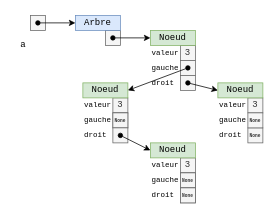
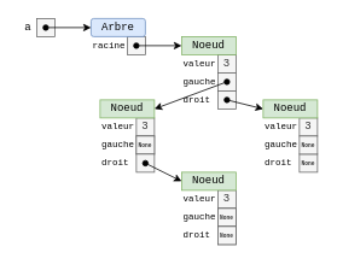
  <mxCell id="0" />
  <mxCell id="1" parent="0" />
  <mxCell id="2" value="" style="group;fontFamily=Courier New;" vertex="1" connectable="0" parent="1"><mxGeometry x="140" y="40" width="20" height="20" as="geometry" /></mxCell>
  <mxCell id="3" value="" style="whiteSpace=wrap;html=1;rounded=0;shadow=0;glass=0;sketch=0;strokeColor=#666666;strokeWidth=1;fillColor=#f5f5f5;gradientDirection=south;fontColor=#333333;fontFamily=Courier New;" vertex="1" parent="2"><mxGeometry width="20" height="20" as="geometry" /></mxCell>
  <mxCell id="4" value="" style="whiteSpace=wrap;html=1;rounded=0;shadow=0;glass=0;sketch=0;strokeColor=none;strokeWidth=1;fillColor=none;gradientDirection=south;fontFamily=Courier New;" vertex="1" parent="2"><mxGeometry y="10" width="20" height="10" as="geometry" /></mxCell>
- <mxCell id="5" value="a" style="text;html=1;align=center;verticalAlign=middle;resizable=0;points=[];autosize=1;strokeColor=none;fillColor=none;fontFamily=Courier New;" parent="1" vertex="1"><mxGeometry x="20" y="50" width="20" height="20" as="geometry" /></mxCell>
- <mxCell id="7" value="Arbre" style="whiteSpace=wrap;html=1;fillColor=#dae8fc;strokeColor=#6c8ebf;fontFamily=Courier New;" parent="1" vertex="1"><mxGeometry x="100" y="20" width="60" height="20" as="geometry" /></mxCell>
+ <mxCell id="5" value="a" style="text;html=1;align=center;verticalAlign=middle;resizable=0;points=[];autosize=1;strokeColor=none;fillColor=none;fontFamily=Courier New;" parent="1" vertex="1"><mxGeometry x="20" y="20" width="20" height="20" as="geometry" /></mxCell>
+ <mxCell id="6" value="racine" style="whiteSpace=wrap;html=1;fillColor=none;strokeColor=none;fontFamily=Courier New;fontSize=10;align=left;" parent="1" vertex="1"><mxGeometry x="100" y="40" width="40" height="20" as="geometry" /></mxCell>
+ <mxCell id="7" value="Arbre" style="whiteSpace=wrap;html=1;fillColor=#dae8fc;strokeColor=#6c8ebf;fontFamily=Courier New;rounded=1;" parent="1" vertex="1"><mxGeometry x="100" y="20" width="60" height="20" as="geometry" /></mxCell>
  <mxCell id="8" value="" style="group;fontFamily=Courier New;" vertex="1" connectable="0" parent="1"><mxGeometry x="40" y="20" width="20" height="20" as="geometry" /></mxCell>
  <mxCell id="9" value="" style="whiteSpace=wrap;html=1;rounded=0;shadow=0;glass=0;sketch=0;strokeColor=#666666;strokeWidth=1;fillColor=#f5f5f5;gradientDirection=south;fontColor=#333333;fontFamily=Courier New;" vertex="1" parent="8"><mxGeometry width="20" height="20" as="geometry" /></mxCell>
  <mxCell id="10" value="" style="whiteSpace=wrap;html=1;rounded=0;shadow=0;glass=0;sketch=0;strokeColor=none;strokeWidth=1;fillColor=none;gradientDirection=south;fontFamily=Courier New;" vertex="1" parent="8"><mxGeometry y="10" width="20" height="10" as="geometry" /></mxCell>
  <mxCell id="11" style="edgeStyle=none;html=1;exitX=0.5;exitY=0;exitDx=0;exitDy=0;entryX=0;entryY=0.5;entryDx=0;entryDy=0;endArrow=classic;endFill=1;strokeColor=default;startArrow=oval;startFill=1;fontFamily=Courier New;" edge="1" parent="1" source="10" target="7"><mxGeometry relative="1" as="geometry" /></mxCell>
  <mxCell id="12" value="" style="group;fontFamily=Courier New;" vertex="1" connectable="0" parent="1"><mxGeometry x="240" y="60" width="20" height="20" as="geometry" /></mxCell>
  <mxCell id="13" value="3" style="whiteSpace=wrap;html=1;rounded=0;shadow=0;glass=0;sketch=0;strokeColor=#666666;strokeWidth=1;fillColor=#f5f5f5;gradientDirection=south;fontColor=#333333;fontFamily=Courier New;" vertex="1" parent="12"><mxGeometry width="20" height="20" as="geometry" /></mxCell>
  <mxCell id="14" value="" style="whiteSpace=wrap;html=1;rounded=0;shadow=0;glass=0;sketch=0;strokeColor=none;strokeWidth=1;fillColor=none;gradientDirection=south;fontFamily=Courier New;" vertex="1" parent="12"><mxGeometry y="10" width="20" height="10" as="geometry" /></mxCell>
  <mxCell id="15" value="valeur" style="whiteSpace=wrap;html=1;fillColor=none;strokeColor=none;fontFamily=Courier New;fontSize=10;align=left;" vertex="1" parent="1"><mxGeometry x="200" y="60" width="40" height="20" as="geometry" /></mxCell>
  <mxCell id="16" value="Noeud" style="whiteSpace=wrap;html=1;fillColor=#d5e8d4;strokeColor=#82b366;fontFamily=Courier New;" vertex="1" parent="1"><mxGeometry x="200" y="40" width="60" height="20" as="geometry" /></mxCell>
  <mxCell id="17" value="" style="group;fontFamily=Courier New;" vertex="1" connectable="0" parent="1"><mxGeometry x="240" y="80" width="20" height="20" as="geometry" /></mxCell>
  <mxCell id="18" value="" style="whiteSpace=wrap;html=1;rounded=0;shadow=0;glass=0;sketch=0;strokeColor=#666666;strokeWidth=1;fillColor=#f5f5f5;gradientDirection=south;fontColor=#333333;fontFamily=Courier New;" vertex="1" parent="17"><mxGeometry width="20" height="20" as="geometry" /></mxCell>
  <mxCell id="19" value="" style="whiteSpace=wrap;html=1;rounded=0;shadow=0;glass=0;sketch=0;strokeColor=none;strokeWidth=1;fillColor=none;gradientDirection=south;fontFamily=Courier New;" vertex="1" parent="17"><mxGeometry y="10" width="20" height="10" as="geometry" /></mxCell>
  <mxCell id="20" value="gauche" style="whiteSpace=wrap;html=1;fillColor=none;strokeColor=none;fontFamily=Courier New;fontSize=10;align=left;" vertex="1" parent="1"><mxGeometry x="200" y="80" width="40" height="20" as="geometry" /></mxCell>
  <mxCell id="21" value="" style="group;fontFamily=Courier New;" vertex="1" connectable="0" parent="1"><mxGeometry x="240" y="100" width="20" height="20" as="geometry" /></mxCell>
  <mxCell id="22" value="" style="whiteSpace=wrap;html=1;rounded=0;shadow=0;glass=0;sketch=0;strokeColor=#666666;strokeWidth=1;fillColor=#f5f5f5;gradientDirection=south;fontColor=#333333;fontFamily=Courier New;" vertex="1" parent="21"><mxGeometry width="20" height="20" as="geometry" /></mxCell>
  <mxCell id="23" value="" style="whiteSpace=wrap;html=1;rounded=0;shadow=0;glass=0;sketch=0;strokeColor=none;strokeWidth=1;fillColor=none;gradientDirection=south;fontFamily=Courier New;" vertex="1" parent="21"><mxGeometry y="10" width="20" height="10" as="geometry" /></mxCell>
  <mxCell id="24" value="droit" style="whiteSpace=wrap;html=1;fillColor=none;strokeColor=none;fontFamily=Courier New;fontSize=10;align=left;" vertex="1" parent="1"><mxGeometry x="200" y="100" width="40" height="20" as="geometry" /></mxCell>
  <mxCell id="25" value="" style="group;fontFamily=Courier New;" vertex="1" connectable="0" parent="1"><mxGeometry x="150" y="130" width="20" height="20" as="geometry" /></mxCell>
  <mxCell id="26" value="3" style="whiteSpace=wrap;html=1;rounded=0;shadow=0;glass=0;sketch=0;strokeColor=#666666;strokeWidth=1;fillColor=#f5f5f5;gradientDirection=south;fontColor=#333333;fontFamily=Courier New;" vertex="1" parent="25"><mxGeometry width="20" height="20" as="geometry" /></mxCell>
  <mxCell id="27" value="" style="whiteSpace=wrap;html=1;rounded=0;shadow=0;glass=0;sketch=0;strokeColor=none;strokeWidth=1;fillColor=none;gradientDirection=south;fontFamily=Courier New;" vertex="1" parent="25"><mxGeometry y="10" width="20" height="10" as="geometry" /></mxCell>
  <mxCell id="28" value="valeur" style="whiteSpace=wrap;html=1;fillColor=none;strokeColor=none;fontFamily=Courier New;fontSize=10;align=left;" vertex="1" parent="1"><mxGeometry x="110" y="130" width="40" height="20" as="geometry" /></mxCell>
  <mxCell id="29" value="Noeud" style="whiteSpace=wrap;html=1;fillColor=#d5e8d4;strokeColor=#82b366;fontFamily=Courier New;" vertex="1" parent="1"><mxGeometry x="110" y="110" width="60" height="20" as="geometry" /></mxCell>
  <mxCell id="30" value="" style="group;fontFamily=Courier New;" vertex="1" connectable="0" parent="1"><mxGeometry x="150" y="150" width="20" height="20" as="geometry" /></mxCell>
  <mxCell id="31" value="" style="whiteSpace=wrap;html=1;rounded=0;shadow=0;glass=0;sketch=0;strokeColor=#666666;strokeWidth=1;fillColor=#f5f5f5;gradientDirection=south;fontColor=#333333;fontFamily=Courier New;" vertex="1" parent="30"><mxGeometry width="20" height="20" as="geometry" /></mxCell>
  <mxCell id="32" value="" style="whiteSpace=wrap;html=1;rounded=0;shadow=0;glass=0;sketch=0;strokeColor=none;strokeWidth=1;fillColor=none;gradientDirection=south;fontFamily=Courier New;" vertex="1" parent="30"><mxGeometry y="10" width="20" height="10" as="geometry" /></mxCell>
  <mxCell id="33" value="" style="group;fontFamily=Courier New;verticalAlign=top;" vertex="1" connectable="0" parent="30"><mxGeometry width="20" height="20" as="geometry" /></mxCell>
  <mxCell id="34" value="&lt;span style=&quot;font-size: 6px; font-weight: 700;&quot;&gt;None&lt;/span&gt;" style="whiteSpace=wrap;html=1;rounded=0;shadow=0;glass=0;sketch=0;strokeColor=#666666;strokeWidth=1;fillColor=#f5f5f5;gradientDirection=south;fontColor=#333333;fontFamily=Courier New;verticalAlign=middle;labelPosition=center;verticalLabelPosition=middle;align=center;fontSize=6;" vertex="1" parent="33"><mxGeometry width="20" height="20" as="geometry" /></mxCell>
  <mxCell id="35" value="" style="whiteSpace=wrap;html=1;rounded=0;shadow=0;glass=0;sketch=0;strokeColor=none;strokeWidth=1;fillColor=none;gradientDirection=south;fontFamily=Courier New;" vertex="1" parent="33"><mxGeometry y="10" width="20" height="10" as="geometry" /></mxCell>
  <mxCell id="36" value="gauche" style="whiteSpace=wrap;html=1;fillColor=none;strokeColor=none;fontFamily=Courier New;fontSize=10;align=left;" vertex="1" parent="1"><mxGeometry x="110" y="150" width="40" height="20" as="geometry" /></mxCell>
  <mxCell id="37" value="" style="group;fontFamily=Courier New;" vertex="1" connectable="0" parent="1"><mxGeometry x="150" y="170" width="20" height="20" as="geometry" /></mxCell>
  <mxCell id="38" value="" style="whiteSpace=wrap;html=1;rounded=0;shadow=0;glass=0;sketch=0;strokeColor=#666666;strokeWidth=1;fillColor=#f5f5f5;gradientDirection=south;fontColor=#333333;fontFamily=Courier New;" vertex="1" parent="37"><mxGeometry width="20" height="20" as="geometry" /></mxCell>
  <mxCell id="39" value="" style="whiteSpace=wrap;html=1;rounded=0;shadow=0;glass=0;sketch=0;strokeColor=none;strokeWidth=1;fillColor=none;gradientDirection=south;fontFamily=Courier New;" vertex="1" parent="37"><mxGeometry y="10" width="20" height="10" as="geometry" /></mxCell>
  <mxCell id="40" value="droit" style="whiteSpace=wrap;html=1;fillColor=none;strokeColor=none;fontFamily=Courier New;fontSize=10;align=left;" vertex="1" parent="1"><mxGeometry x="110" y="170" width="40" height="20" as="geometry" /></mxCell>
  <mxCell id="41" value="" style="group;fontFamily=Courier New;" vertex="1" connectable="0" parent="1"><mxGeometry x="330" y="130" width="20" height="20" as="geometry" /></mxCell>
  <mxCell id="42" value="3" style="whiteSpace=wrap;html=1;rounded=0;shadow=0;glass=0;sketch=0;strokeColor=#666666;strokeWidth=1;fillColor=#f5f5f5;gradientDirection=south;fontColor=#333333;fontFamily=Courier New;" vertex="1" parent="41"><mxGeometry width="20" height="20" as="geometry" /></mxCell>
  <mxCell id="43" value="" style="whiteSpace=wrap;html=1;rounded=0;shadow=0;glass=0;sketch=0;strokeColor=none;strokeWidth=1;fillColor=none;gradientDirection=south;fontFamily=Courier New;" vertex="1" parent="41"><mxGeometry y="10" width="20" height="10" as="geometry" /></mxCell>
  <mxCell id="44" value="valeur" style="whiteSpace=wrap;html=1;fillColor=none;strokeColor=none;fontFamily=Courier New;fontSize=10;align=left;" vertex="1" parent="1"><mxGeometry x="290" y="130" width="40" height="20" as="geometry" /></mxCell>
  <mxCell id="45" value="Noeud" style="whiteSpace=wrap;html=1;fillColor=#d5e8d4;strokeColor=#82b366;fontFamily=Courier New;" vertex="1" parent="1"><mxGeometry x="290" y="110" width="60" height="20" as="geometry" /></mxCell>
  <mxCell id="46" value="gauche" style="whiteSpace=wrap;html=1;fillColor=none;strokeColor=none;fontFamily=Courier New;fontSize=10;align=left;" vertex="1" parent="1"><mxGeometry x="290" y="150" width="40" height="20" as="geometry" /></mxCell>
  <mxCell id="47" value="" style="group;fontFamily=Courier New;verticalAlign=top;" vertex="1" connectable="0" parent="1"><mxGeometry x="330" y="170" width="20" height="20" as="geometry" /></mxCell>
  <mxCell id="48" value="&lt;span style=&quot;font-size: 6px; font-weight: 700;&quot;&gt;None&lt;/span&gt;" style="whiteSpace=wrap;html=1;rounded=0;shadow=0;glass=0;sketch=0;strokeColor=#666666;strokeWidth=1;fillColor=#f5f5f5;gradientDirection=south;fontColor=#333333;fontFamily=Courier New;verticalAlign=middle;labelPosition=center;verticalLabelPosition=middle;align=center;fontSize=6;" vertex="1" parent="47"><mxGeometry width="20" height="20" as="geometry" /></mxCell>
  <mxCell id="49" value="" style="whiteSpace=wrap;html=1;rounded=0;shadow=0;glass=0;sketch=0;strokeColor=none;strokeWidth=1;fillColor=none;gradientDirection=south;fontFamily=Courier New;" vertex="1" parent="47"><mxGeometry y="10" width="20" height="10" as="geometry" /></mxCell>
  <mxCell id="50" value="droit" style="whiteSpace=wrap;html=1;fillColor=none;strokeColor=none;fontFamily=Courier New;fontSize=10;align=left;" vertex="1" parent="1"><mxGeometry x="290" y="170" width="40" height="20" as="geometry" /></mxCell>
  <mxCell id="51" value="" style="group;fontFamily=Courier New;" vertex="1" connectable="0" parent="1"><mxGeometry x="240" y="210" width="20" height="20" as="geometry" /></mxCell>
  <mxCell id="52" value="3" style="whiteSpace=wrap;html=1;rounded=0;shadow=0;glass=0;sketch=0;strokeColor=#666666;strokeWidth=1;fillColor=#f5f5f5;gradientDirection=south;fontColor=#333333;fontFamily=Courier New;" vertex="1" parent="51"><mxGeometry width="20" height="20" as="geometry" /></mxCell>
  <mxCell id="53" value="" style="whiteSpace=wrap;html=1;rounded=0;shadow=0;glass=0;sketch=0;strokeColor=none;strokeWidth=1;fillColor=none;gradientDirection=south;fontFamily=Courier New;" vertex="1" parent="51"><mxGeometry y="10" width="20" height="10" as="geometry" /></mxCell>
  <mxCell id="54" value="valeur" style="whiteSpace=wrap;html=1;fillColor=none;strokeColor=none;fontFamily=Courier New;fontSize=10;align=left;" vertex="1" parent="1"><mxGeometry x="200" y="210" width="40" height="20" as="geometry" /></mxCell>
  <mxCell id="55" value="Noeud" style="whiteSpace=wrap;html=1;fillColor=#d5e8d4;strokeColor=#82b366;fontFamily=Courier New;" vertex="1" parent="1"><mxGeometry x="200" y="190" width="60" height="20" as="geometry" /></mxCell>
  <mxCell id="56" value="" style="group;fontFamily=Courier New;" vertex="1" connectable="0" parent="1"><mxGeometry x="240" y="230" width="20" height="20" as="geometry" /></mxCell>
  <mxCell id="57" value="" style="whiteSpace=wrap;html=1;rounded=0;shadow=0;glass=0;sketch=0;strokeColor=#666666;strokeWidth=1;fillColor=#f5f5f5;gradientDirection=south;fontColor=#333333;fontFamily=Courier New;" vertex="1" parent="56"><mxGeometry width="20" height="20" as="geometry" /></mxCell>
  <mxCell id="58" value="" style="whiteSpace=wrap;html=1;rounded=0;shadow=0;glass=0;sketch=0;strokeColor=none;strokeWidth=1;fillColor=none;gradientDirection=south;fontFamily=Courier New;" vertex="1" parent="56"><mxGeometry y="10" width="20" height="10" as="geometry" /></mxCell>
  <mxCell id="59" value="" style="group;fontFamily=Courier New;verticalAlign=top;" vertex="1" connectable="0" parent="56"><mxGeometry width="20" height="20" as="geometry" /></mxCell>
  <mxCell id="60" value="&lt;span style=&quot;font-size: 6px; font-weight: 700;&quot;&gt;None&lt;/span&gt;" style="whiteSpace=wrap;html=1;rounded=0;shadow=0;glass=0;sketch=0;strokeColor=#666666;strokeWidth=1;fillColor=#f5f5f5;gradientDirection=south;fontColor=#333333;fontFamily=Courier New;verticalAlign=middle;labelPosition=center;verticalLabelPosition=middle;align=center;fontSize=6;" vertex="1" parent="59"><mxGeometry width="20" height="20" as="geometry" /></mxCell>
  <mxCell id="61" value="" style="whiteSpace=wrap;html=1;rounded=0;shadow=0;glass=0;sketch=0;strokeColor=none;strokeWidth=1;fillColor=none;gradientDirection=south;fontFamily=Courier New;" vertex="1" parent="59"><mxGeometry y="10" width="20" height="10" as="geometry" /></mxCell>
  <mxCell id="62" value="gauche" style="whiteSpace=wrap;html=1;fillColor=none;strokeColor=none;fontFamily=Courier New;fontSize=10;align=left;" vertex="1" parent="1"><mxGeometry x="200" y="230" width="40" height="20" as="geometry" /></mxCell>
  <mxCell id="63" value="" style="group;fontFamily=Courier New;" vertex="1" connectable="0" parent="1"><mxGeometry x="240" y="250" width="20" height="20" as="geometry" /></mxCell>
  <mxCell id="64" value="" style="whiteSpace=wrap;html=1;rounded=0;shadow=0;glass=0;sketch=0;strokeColor=#666666;strokeWidth=1;fillColor=#f5f5f5;gradientDirection=south;fontColor=#333333;fontFamily=Courier New;" vertex="1" parent="63"><mxGeometry width="20" height="20" as="geometry" /></mxCell>
  <mxCell id="65" value="" style="whiteSpace=wrap;html=1;rounded=0;shadow=0;glass=0;sketch=0;strokeColor=none;strokeWidth=1;fillColor=none;gradientDirection=south;fontFamily=Courier New;" vertex="1" parent="63"><mxGeometry y="10" width="20" height="10" as="geometry" /></mxCell>
  <mxCell id="66" value="" style="group;fontFamily=Courier New;verticalAlign=top;" vertex="1" connectable="0" parent="63"><mxGeometry width="20" height="20" as="geometry" /></mxCell>
  <mxCell id="67" value="&lt;span style=&quot;font-size: 6px; font-weight: 700;&quot;&gt;None&lt;/span&gt;" style="whiteSpace=wrap;html=1;rounded=0;shadow=0;glass=0;sketch=0;strokeColor=#666666;strokeWidth=1;fillColor=#f5f5f5;gradientDirection=south;fontColor=#333333;fontFamily=Courier New;verticalAlign=middle;labelPosition=center;verticalLabelPosition=middle;align=center;fontSize=6;" vertex="1" parent="66"><mxGeometry width="20" height="20" as="geometry" /></mxCell>
  <mxCell id="68" value="" style="whiteSpace=wrap;html=1;rounded=0;shadow=0;glass=0;sketch=0;strokeColor=none;strokeWidth=1;fillColor=none;gradientDirection=south;fontFamily=Courier New;" vertex="1" parent="66"><mxGeometry y="10" width="20" height="10" as="geometry" /></mxCell>
  <mxCell id="69" value="droit" style="whiteSpace=wrap;html=1;fillColor=none;strokeColor=none;fontFamily=Courier New;fontSize=10;align=left;" vertex="1" parent="1"><mxGeometry x="200" y="250" width="40" height="20" as="geometry" /></mxCell>
  <mxCell id="70" style="edgeStyle=none;html=1;exitX=0.5;exitY=0;exitDx=0;exitDy=0;entryX=1;entryY=0.5;entryDx=0;entryDy=0;fontFamily=Courier New;fontSize=10;startArrow=oval;startFill=1;endArrow=classic;endFill=1;strokeColor=default;" edge="1" parent="1" source="19" target="29"><mxGeometry relative="1" as="geometry" /></mxCell>
  <mxCell id="71" style="edgeStyle=none;html=1;exitX=0.5;exitY=0;exitDx=0;exitDy=0;entryX=0;entryY=0.5;entryDx=0;entryDy=0;fontFamily=Courier New;fontSize=10;startArrow=oval;startFill=1;endArrow=classic;endFill=1;strokeColor=default;" edge="1" parent="1" source="23" target="45"><mxGeometry relative="1" as="geometry" /></mxCell>
  <mxCell id="72" style="edgeStyle=none;html=1;exitX=0.5;exitY=0;exitDx=0;exitDy=0;entryX=0;entryY=0.5;entryDx=0;entryDy=0;fontFamily=Courier New;fontSize=10;startArrow=oval;startFill=1;endArrow=classic;endFill=1;strokeColor=default;" edge="1" parent="1" source="39" target="55"><mxGeometry relative="1" as="geometry" /></mxCell>
  <mxCell id="73" style="edgeStyle=none;html=1;exitX=0.5;exitY=0;exitDx=0;exitDy=0;entryX=0;entryY=0.5;entryDx=0;entryDy=0;fontFamily=Courier New;fontSize=10;startArrow=oval;startFill=1;endArrow=classic;endFill=1;strokeColor=default;" edge="1" parent="1" source="4" target="16"><mxGeometry relative="1" as="geometry" /></mxCell>
  <mxCell id="74" value="" style="group;fontFamily=Courier New;verticalAlign=top;" vertex="1" connectable="0" parent="1"><mxGeometry x="330" y="150" width="20" height="20" as="geometry" /></mxCell>
  <mxCell id="75" value="&lt;span style=&quot;font-size: 6px; font-weight: 700;&quot;&gt;None&lt;/span&gt;" style="whiteSpace=wrap;html=1;rounded=0;shadow=0;glass=0;sketch=0;strokeColor=#666666;strokeWidth=1;fillColor=#f5f5f5;gradientDirection=south;fontColor=#333333;fontFamily=Courier New;verticalAlign=middle;labelPosition=center;verticalLabelPosition=middle;align=center;fontSize=6;" vertex="1" parent="74"><mxGeometry width="20" height="20" as="geometry" /></mxCell>
  <mxCell id="76" value="" style="whiteSpace=wrap;html=1;rounded=0;shadow=0;glass=0;sketch=0;strokeColor=none;strokeWidth=1;fillColor=none;gradientDirection=south;fontFamily=Courier New;" vertex="1" parent="74"><mxGeometry y="10" width="20" height="10" as="geometry" /></mxCell>
